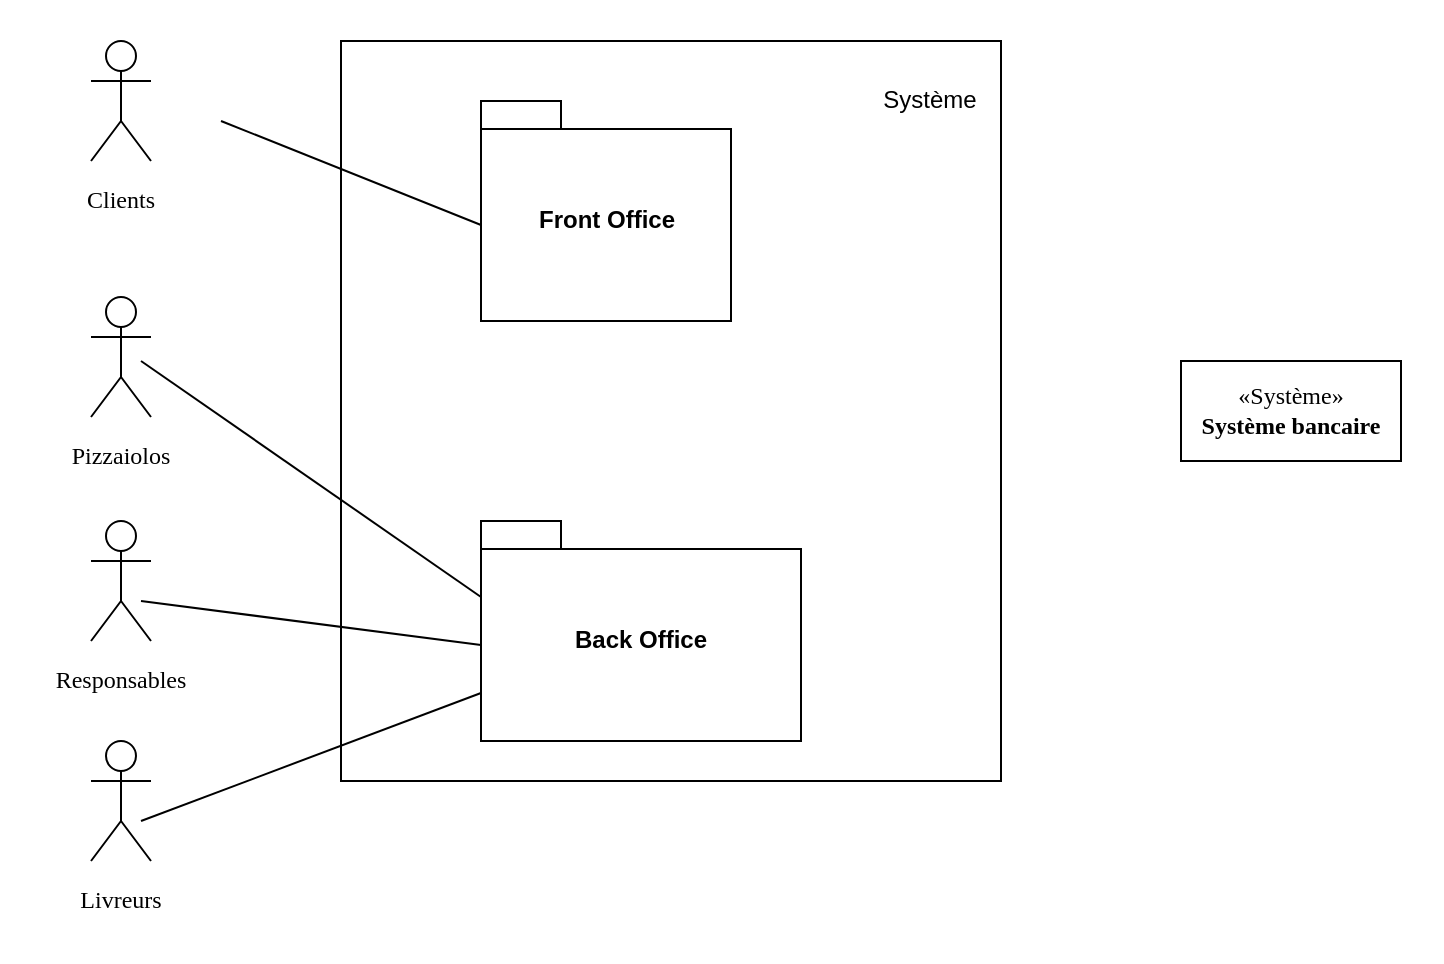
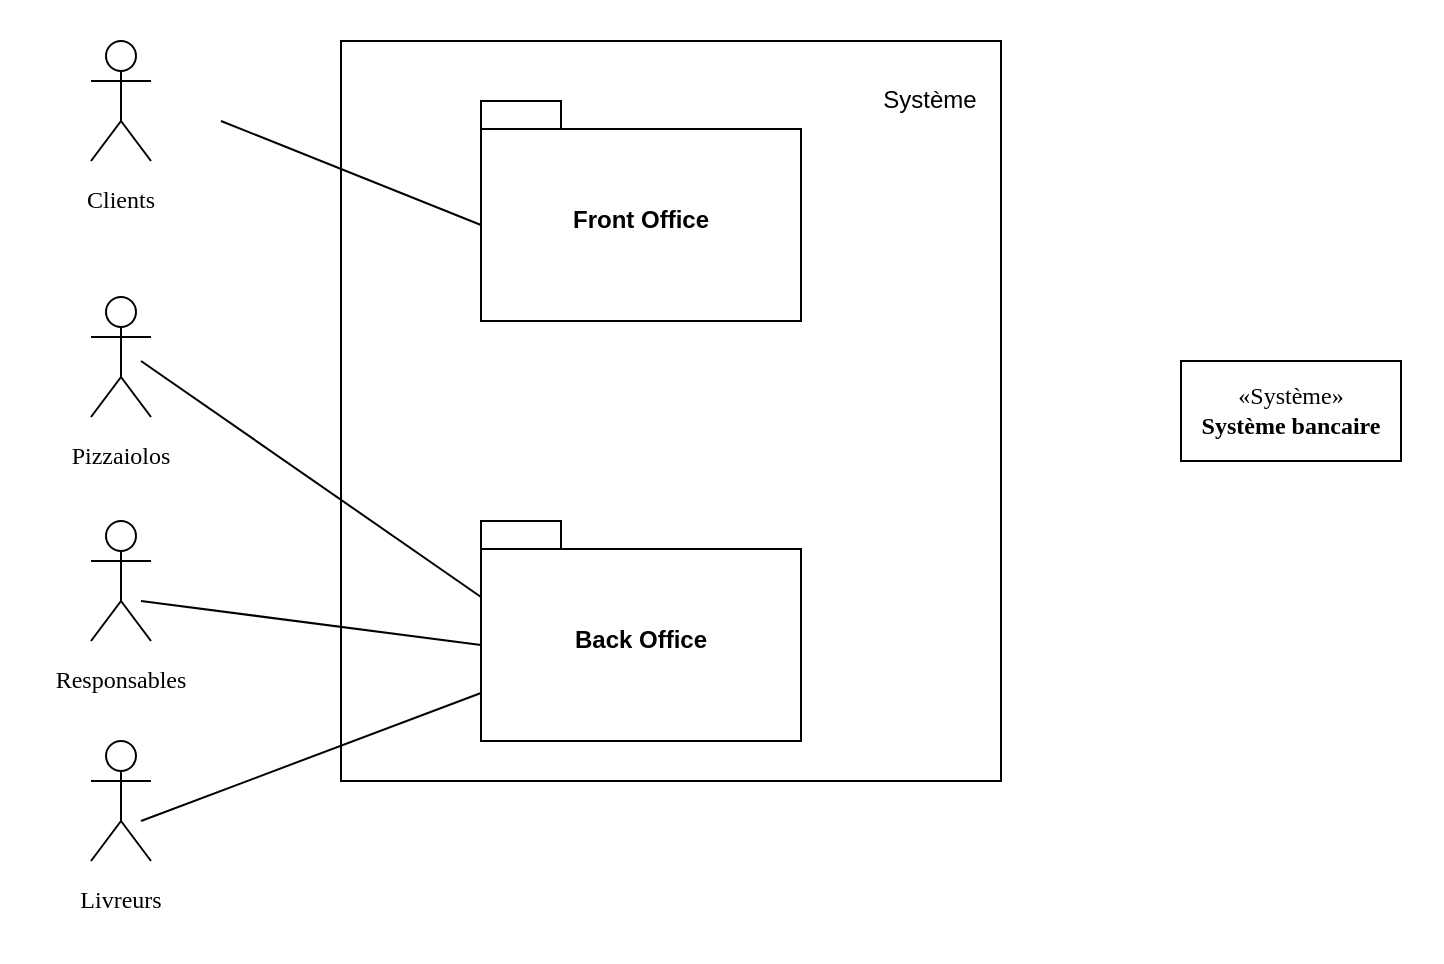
  <mxCell id="0" />
  <mxCell id="1" parent="0" />
  <mxCell id="2" value="" style="group" parent="1" vertex="1" connectable="0"><mxGeometry x="40" y="20" width="50" height="90" as="geometry" /></mxCell>
  <mxCell id="3" value="Actor" style="shape=umlActor;verticalLabelPosition=bottom;labelBackgroundColor=#ffffff;verticalAlign=top;html=1;noLabel=1;fontColor=none;" parent="2" vertex="1"><mxGeometry x="5" width="30" height="60" as="geometry" /></mxCell>
  <mxCell id="4" value="Clients" style="text;html=1;align=center;verticalAlign=middle;resizable=0;points=[];autosize=1;fontFamily=Times New Roman;fontColor=none;" parent="2" vertex="1"><mxGeometry x="-5" y="70" width="50" height="20" as="geometry" /></mxCell>
  <mxCell id="5" value="«Système»&lt;br&gt;&lt;b&gt;Système bancaire&lt;br&gt;&lt;/b&gt;" style="html=1;labelBackgroundColor=none;fontFamily=Times New Roman;fontColor=none;" parent="1" vertex="1"><mxGeometry x="590" y="180" width="110" height="50" as="geometry" /></mxCell>
  <mxCell id="6" value="" style="rounded=0;whiteSpace=wrap;html=1;" vertex="1" parent="1"><mxGeometry x="170" y="20" width="330" height="370" as="geometry" /></mxCell>
  <mxCell id="7" value="Système" style="text;html=1;strokeColor=none;fillColor=none;align=center;verticalAlign=middle;whiteSpace=wrap;rounded=0;" vertex="1" parent="1"><mxGeometry x="445" y="40" width="40" height="20" as="geometry" /></mxCell>
  <mxCell id="8" value="Back Office" style="shape=folder;fontStyle=1;spacingTop=10;tabWidth=40;tabHeight=14;tabPosition=left;html=1;" vertex="1" parent="1"><mxGeometry x="240" y="260" width="160" height="110" as="geometry" /></mxCell>
- <mxCell id="9" value="Front Office" style="shape=folder;fontStyle=1;spacingTop=10;tabWidth=40;tabHeight=14;tabPosition=left;html=1;" vertex="1" parent="1"><mxGeometry x="240" y="50" width="125" height="110" as="geometry" /></mxCell>
+ <mxCell id="9" value="Front Office" style="shape=folder;fontStyle=1;spacingTop=10;tabWidth=40;tabHeight=14;tabPosition=left;html=1;" vertex="1" parent="1"><mxGeometry x="240" y="50" width="160" height="110" as="geometry" /></mxCell>
  <mxCell id="10" value="" style="endArrow=none;html=1;entryX=0;entryY=0;entryDx=0;entryDy=62;entryPerimeter=0;" edge="1" parent="1" target="9"><mxGeometry width="50" height="50" relative="1" as="geometry"><mxPoint x="110" y="60" as="sourcePoint" /><mxPoint x="560" y="90" as="targetPoint" /></mxGeometry></mxCell>
  <mxCell id="11" value="" style="endArrow=none;html=1;entryX=0;entryY=0;entryDx=0;entryDy=38;entryPerimeter=0;" edge="1" parent="1" target="8"><mxGeometry width="50" height="50" relative="1" as="geometry"><mxPoint x="70" y="180" as="sourcePoint" /><mxPoint x="560" y="90" as="targetPoint" /></mxGeometry></mxCell>
  <mxCell id="12" value="" style="endArrow=none;html=1;entryX=0;entryY=0;entryDx=0;entryDy=62;entryPerimeter=0;" edge="1" parent="1" target="8"><mxGeometry width="50" height="50" relative="1" as="geometry"><mxPoint x="70" y="300" as="sourcePoint" /><mxPoint x="560" y="90" as="targetPoint" /></mxGeometry></mxCell>
  <mxCell id="13" value="" style="group" vertex="1" connectable="0" parent="1"><mxGeometry x="40" y="260" width="60" height="90" as="geometry" /></mxCell>
  <mxCell id="14" value="Actor" style="shape=umlActor;verticalLabelPosition=bottom;labelBackgroundColor=#ffffff;verticalAlign=top;html=1;noLabel=1;fontColor=none;" vertex="1" parent="13"><mxGeometry x="5" width="30" height="60" as="geometry" /></mxCell>
  <mxCell id="15" value="Responsables" style="text;html=1;align=center;verticalAlign=middle;resizable=0;points=[];autosize=1;fontFamily=Times New Roman;fontColor=none;" vertex="1" parent="13"><mxGeometry x="-20" y="70" width="80" height="20" as="geometry" /></mxCell>
  <mxCell id="16" value="" style="group" vertex="1" connectable="0" parent="1"><mxGeometry x="40" y="148" width="50" height="90" as="geometry" /></mxCell>
  <mxCell id="17" value="Actor" style="shape=umlActor;verticalLabelPosition=bottom;labelBackgroundColor=#ffffff;verticalAlign=top;html=1;noLabel=1;fontColor=none;" vertex="1" parent="16"><mxGeometry x="5" width="30" height="60" as="geometry" /></mxCell>
  <mxCell id="18" value="Pizzaiolos" style="text;html=1;align=center;verticalAlign=middle;resizable=0;points=[];autosize=1;fontFamily=Times New Roman;fontColor=none;" vertex="1" parent="16"><mxGeometry x="-10" y="70" width="60" height="20" as="geometry" /></mxCell>
  <mxCell id="19" value="" style="group" vertex="1" connectable="0" parent="1"><mxGeometry x="40" y="370" width="60" height="90" as="geometry" /></mxCell>
  <mxCell id="20" value="Actor" style="shape=umlActor;verticalLabelPosition=bottom;labelBackgroundColor=#ffffff;verticalAlign=top;html=1;noLabel=1;fontColor=none;" vertex="1" parent="19"><mxGeometry x="5" width="30" height="60" as="geometry" /></mxCell>
  <mxCell id="21" value="Livreurs" style="text;html=1;align=center;verticalAlign=middle;resizable=0;points=[];autosize=1;fontFamily=Times New Roman;fontColor=none;" vertex="1" parent="19"><mxGeometry x="-10" y="70" width="60" height="20" as="geometry" /></mxCell>
  <mxCell id="22" value="" style="endArrow=none;html=1;entryX=0;entryY=0;entryDx=0;entryDy=86;entryPerimeter=0;" edge="1" parent="1" target="8"><mxGeometry width="50" height="50" relative="1" as="geometry"><mxPoint x="70" y="410" as="sourcePoint" /><mxPoint x="250" y="356" as="targetPoint" /></mxGeometry></mxCell>
